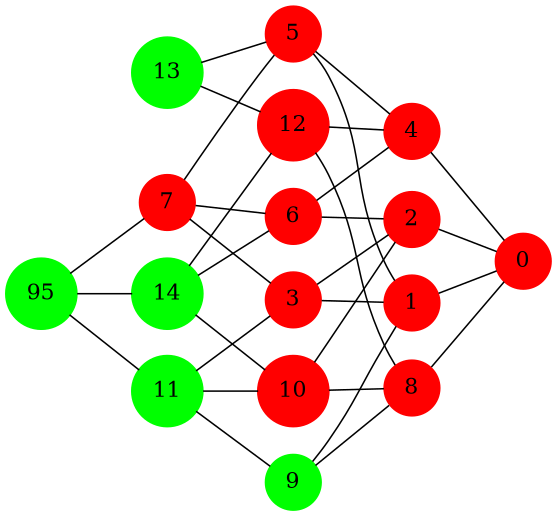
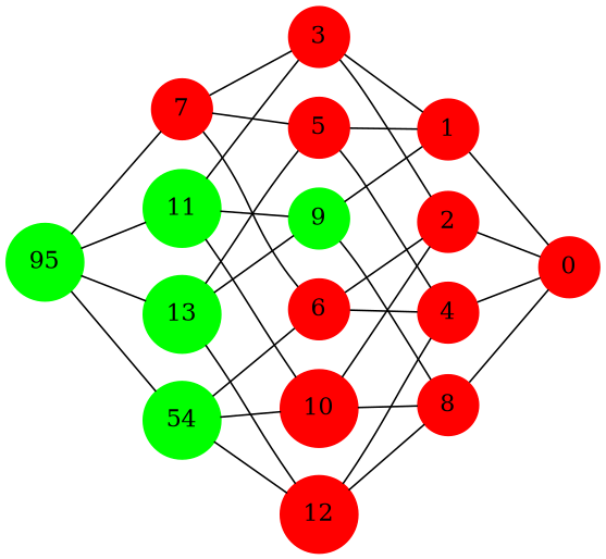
  digraph {
    rankdir=LR
    node [color="#FF0000" shape=circle style=filled]
    edge [dir=none]
    1
    0
    2
    3
    4
    5
    6
    7
    8
    9 [color="#00FF00"]
    10
    11 [color="#00FF00"]
    12
    13 [color="#00FF00"]
-   14 [color="#00FF00"]
+   14 [color="#00FF00" label=54]
    n16 [color="#00FF00" label=95]
    1 -> 0
    2 -> 0
    3 -> 1
    3 -> 2
    4 -> 0
    5 -> 1
    5 -> 4
    6 -> 2
    6 -> 4
    7 -> 3
    7 -> 5
    7 -> 6
    8 -> 0
    9 -> 1
    9 -> 8
    10 -> 2
    10 -> 8
    11 -> 3
    11 -> 9
    11 -> 10
    12 -> 4
    12 -> 8
    13 -> 5
+   13 -> 9
    13 -> 12
    14 -> 6
    14 -> 10
    14 -> 12
    n16 -> 7
    n16 -> 11
+   n16 -> 13
    n16 -> 14
  }
